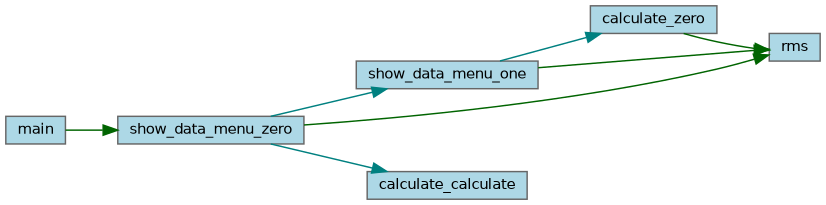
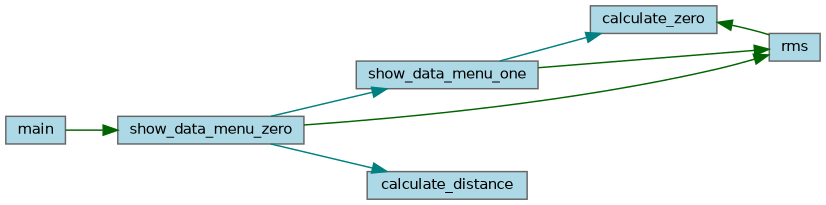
  digraph {
    rankdir=RL
    node [color=grey40 fillcolor=lightblue fontname=Helvetica fontsize=10 shape=box style=filled]
    edge [color=darkgreen dir=back fontname=Helvetica fontsize=10 labelfontname=Helvetica labelfontsize=10 style=solid]
    n1 [color=gray40 fontcolor=black height=0.2 label=rms width=0.4]
    n2 [height=0.2 label=calculate_zero width=0.4]
    n3 [height=0.2 label=show_data_menu_one width=0.4]
    n4 [height=0.2 label=show_data_menu_zero width=0.4]
-   n5 [height=0.2 label=calculate_calculate width=0.4]
+   n5 [height=0.2 label=calculate_distance width=0.4]
    n6 [height=0.2 label=main width=0.4]
-   n1 -> n2
+   n2 -> n1
    n1 -> n3
    n1 -> n4
    n2 -> n3 [color=teal]
    n3 -> n4 [color=teal]
    n4 -> n6
    n5 -> n4 [color=teal]
  }
